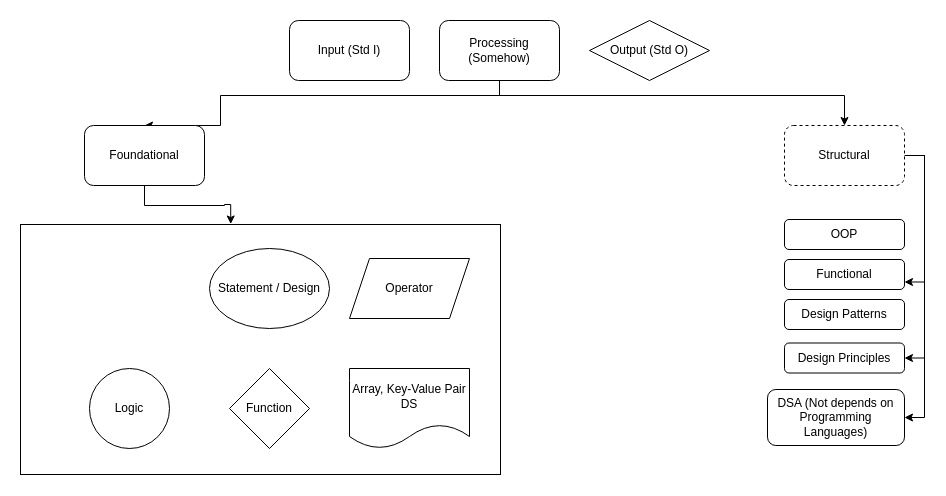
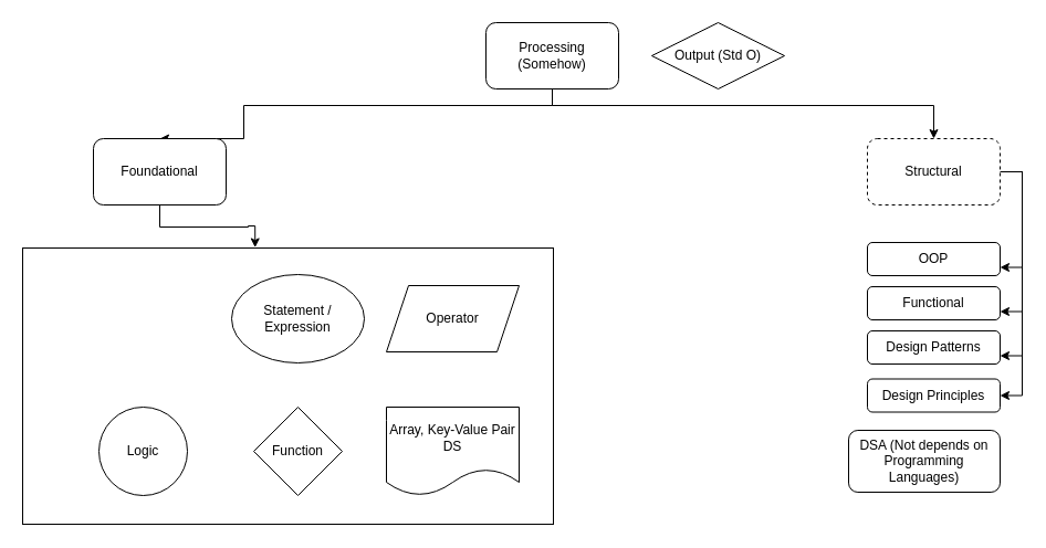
  <mxCell id="0" />
  <mxCell id="1" parent="0" />
  <mxCell id="2" value="" style="rounded=0;whiteSpace=wrap;html=1;fontSize=12;" vertex="1" parent="1"><mxGeometry x="20" y="224" width="480" height="250" as="geometry" /></mxCell>
- <mxCell id="3" value="Input (Std I)" style="rounded=1;whiteSpace=wrap;html=1;" parent="1" vertex="1"><mxGeometry x="289" y="20" width="120" height="60" as="geometry" /></mxCell>
  <mxCell id="4" style="edgeStyle=orthogonalEdgeStyle;rounded=0;orthogonalLoop=1;jettySize=auto;html=1;entryX=0.5;entryY=0;entryDx=0;entryDy=0;" edge="1" parent="1" source="6" target="9"><mxGeometry relative="1" as="geometry"><Array as="points"><mxPoint x="499" y="95" /><mxPoint x="220" y="95" /><mxPoint x="220" y="125" /></Array></mxGeometry></mxCell>
  <mxCell id="5" style="edgeStyle=orthogonalEdgeStyle;rounded=0;orthogonalLoop=1;jettySize=auto;html=1;exitX=0.5;exitY=1;exitDx=0;exitDy=0;entryX=0.5;entryY=0;entryDx=0;entryDy=0;" edge="1" parent="1" source="6" target="15"><mxGeometry relative="1" as="geometry"><Array as="points"><mxPoint x="499" y="95" /><mxPoint x="844" y="95" /></Array></mxGeometry></mxCell>
  <mxCell id="6" value="Processing (Somehow)" style="rounded=1;whiteSpace=wrap;html=1;" parent="1" vertex="1"><mxGeometry x="439" y="20" width="120" height="60" as="geometry" /></mxCell>
  <mxCell id="7" value="Output (Std O)" style="rhombus;whiteSpace=wrap;html=1;" parent="1" vertex="1"><mxGeometry x="589" y="20" width="120" height="60" as="geometry" /></mxCell>
  <mxCell id="8" style="edgeStyle=orthogonalEdgeStyle;rounded=0;orthogonalLoop=1;jettySize=auto;html=1;exitX=0.5;exitY=1;exitDx=0;exitDy=0;fontSize=12;entryX=0.438;entryY=-0.002;entryDx=0;entryDy=0;entryPerimeter=0;" edge="1" parent="1" source="9" target="2"><mxGeometry relative="1" as="geometry"><mxPoint x="230" y="215" as="targetPoint" /></mxGeometry></mxCell>
  <mxCell id="9" value="Foundational" style="rounded=1;whiteSpace=wrap;html=1;" vertex="1" parent="1"><mxGeometry x="84" y="125" width="120" height="60" as="geometry" /></mxCell>
+ <mxCell id="10" style="edgeStyle=orthogonalEdgeStyle;rounded=0;orthogonalLoop=1;jettySize=auto;html=1;exitX=1;exitY=0.5;exitDx=0;exitDy=0;entryX=1;entryY=0.75;entryDx=0;entryDy=0;" edge="1" parent="1" source="15" target="16"><mxGeometry relative="1" as="geometry" /></mxCell>
  <mxCell id="11" style="edgeStyle=orthogonalEdgeStyle;rounded=0;orthogonalLoop=1;jettySize=auto;html=1;exitX=1;exitY=0.5;exitDx=0;exitDy=0;entryX=1;entryY=0.75;entryDx=0;entryDy=0;" edge="1" parent="1" source="15" target="17"><mxGeometry relative="1" as="geometry" /></mxCell>
+ <mxCell id="12" style="edgeStyle=orthogonalEdgeStyle;rounded=0;orthogonalLoop=1;jettySize=auto;html=1;exitX=1;exitY=0.5;exitDx=0;exitDy=0;entryX=1;entryY=0.75;entryDx=0;entryDy=0;" edge="1" parent="1" source="15" target="18"><mxGeometry relative="1" as="geometry" /></mxCell>
  <mxCell id="13" style="edgeStyle=orthogonalEdgeStyle;rounded=0;orthogonalLoop=1;jettySize=auto;html=1;exitX=1;exitY=0.5;exitDx=0;exitDy=0;entryX=1;entryY=0.5;entryDx=0;entryDy=0;" edge="1" parent="1" source="15" target="19"><mxGeometry relative="1" as="geometry" /></mxCell>
- <mxCell id="14" style="edgeStyle=orthogonalEdgeStyle;rounded=0;orthogonalLoop=1;jettySize=auto;html=1;exitX=1;exitY=0.5;exitDx=0;exitDy=0;entryX=1;entryY=0.5;entryDx=0;entryDy=0;" edge="1" parent="1" source="15" target="20"><mxGeometry relative="1" as="geometry"><Array as="points"><mxPoint x="924" y="155" /><mxPoint x="924" y="417" /></Array></mxGeometry></mxCell>
  <mxCell id="15" value="Structural" style="rounded=1;whiteSpace=wrap;html=1;dashed=1;" vertex="1" parent="1"><mxGeometry x="784" y="125" width="120" height="60" as="geometry" /></mxCell>
  <mxCell id="16" value="OOP" style="rounded=1;whiteSpace=wrap;html=1;" vertex="1" parent="1"><mxGeometry x="784" y="219" width="120" height="30" as="geometry" /></mxCell>
  <mxCell id="17" value="Functional" style="rounded=1;whiteSpace=wrap;html=1;" vertex="1" parent="1"><mxGeometry x="784" y="259" width="120" height="30" as="geometry" /></mxCell>
  <mxCell id="18" value="Design Patterns" style="rounded=1;whiteSpace=wrap;html=1;" vertex="1" parent="1"><mxGeometry x="784" y="299" width="120" height="30" as="geometry" /></mxCell>
  <mxCell id="19" value="Design Principles&lt;span style=&quot;color: rgba(0 , 0 , 0 , 0) ; font-family: monospace ; font-size: 0px&quot;&gt;%3CmxGraphModel%3E%3Croot%3E%3CmxCell%20id%3D%220%22%2F%3E%3CmxCell%20id%3D%221%22%20parent%3D%220%22%2F%3E%3CmxCell%20id%3D%222%22%20value%3D%22Design%20Patterns%22%20style%3D%22rounded%3D1%3BwhiteSpace%3Dwrap%3Bhtml%3D1%3B%22%20vertex%3D%221%22%20parent%3D%221%22%3E%3CmxGeometry%20x%3D%22300%22%20y%3D%22370%22%20width%3D%22120%22%20height%3D%2230%22%20as%3D%22geometry%22%2F%3E%3C%2FmxCell%3E%3C%2Froot%3E%3C%2FmxGraphModel%3E&lt;/span&gt;" style="rounded=1;whiteSpace=wrap;html=1;" vertex="1" parent="1"><mxGeometry x="784" y="342.5" width="120" height="30" as="geometry" /></mxCell>
  <mxCell id="20" value="&lt;font style=&quot;font-size: 12px&quot;&gt;DSA (Not depends on Programming Languages)&lt;/font&gt;" style="rounded=1;whiteSpace=wrap;html=1;" vertex="1" parent="1"><mxGeometry x="767" y="389" width="137" height="56" as="geometry" /></mxCell>
- <mxCell id="21" value="Statement / Design" style="ellipse;whiteSpace=wrap;html=1;" vertex="1" parent="1"><mxGeometry x="209" y="248" width="120" height="80" as="geometry" /></mxCell>
+ <mxCell id="21" value="Statement / Expression" style="ellipse;whiteSpace=wrap;html=1;" vertex="1" parent="1"><mxGeometry x="209" y="248" width="120" height="80" as="geometry" /></mxCell>
  <mxCell id="22" value="Operator" style="shape=parallelogram;perimeter=parallelogramPerimeter;whiteSpace=wrap;html=1;fixedSize=1;" vertex="1" parent="1"><mxGeometry x="349" y="258" width="120" height="60" as="geometry" /></mxCell>
  <mxCell id="23" value="Logic" style="ellipse;whiteSpace=wrap;html=1;aspect=fixed;" vertex="1" parent="1"><mxGeometry x="89" y="368" width="80" height="80" as="geometry" /></mxCell>
  <mxCell id="24" value="Function" style="rhombus;whiteSpace=wrap;html=1;" vertex="1" parent="1"><mxGeometry x="229" y="368" width="80" height="80" as="geometry" /></mxCell>
  <mxCell id="25" value="Array, Key-Value Pair DS" style="shape=document;whiteSpace=wrap;html=1;boundedLbl=1;" vertex="1" parent="1"><mxGeometry x="349" y="368" width="120" height="80" as="geometry" /></mxCell>
